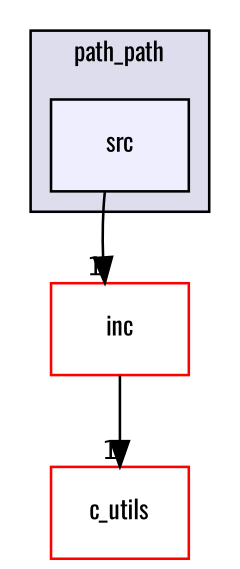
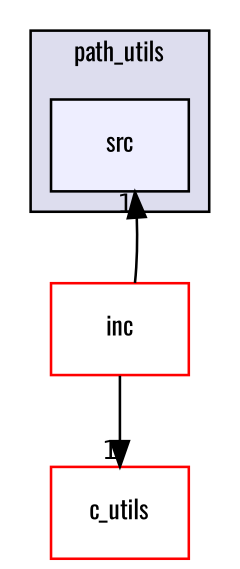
  digraph {
    compound=true
    fontname=Oswald
    node [fillcolor=white fontname=Oswald fontsize=10 shape=box style=filled color=red]
    edge [fontname=Oswald headlabel=1 labeldistance=1.5 labelfontname=Helvetica labelfontsize=10]
    n1 [fillcolor="#eeeeff" label=src pencolor=black color=""]
    n2 [label=inc]
    n3 [label=c_utils]
    subgraph cluster_1 {
      bgcolor="#ddddee"
      fontsize=10
-     label=path_path
+     label=path_utils
      pencolor=black
      n1
    }
-   n1 -> n2
+   n2 -> n1
    n2 -> n3
  }
